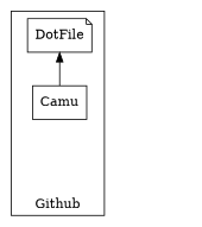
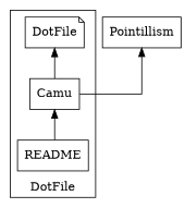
  digraph {
    rankdir=BT
    splines=ortho
    node [shape=rectangle]
    DotFile [shape=note]
+   README
    Camu
+   Pointillism
    subgraph cluster_1 {
-     label=Github
+     label=DotFile
      DotFile
+     README
      Camu
    }
+   README -> Camu
    Camu -> DotFile
+   Camu -> Pointillism
  }
